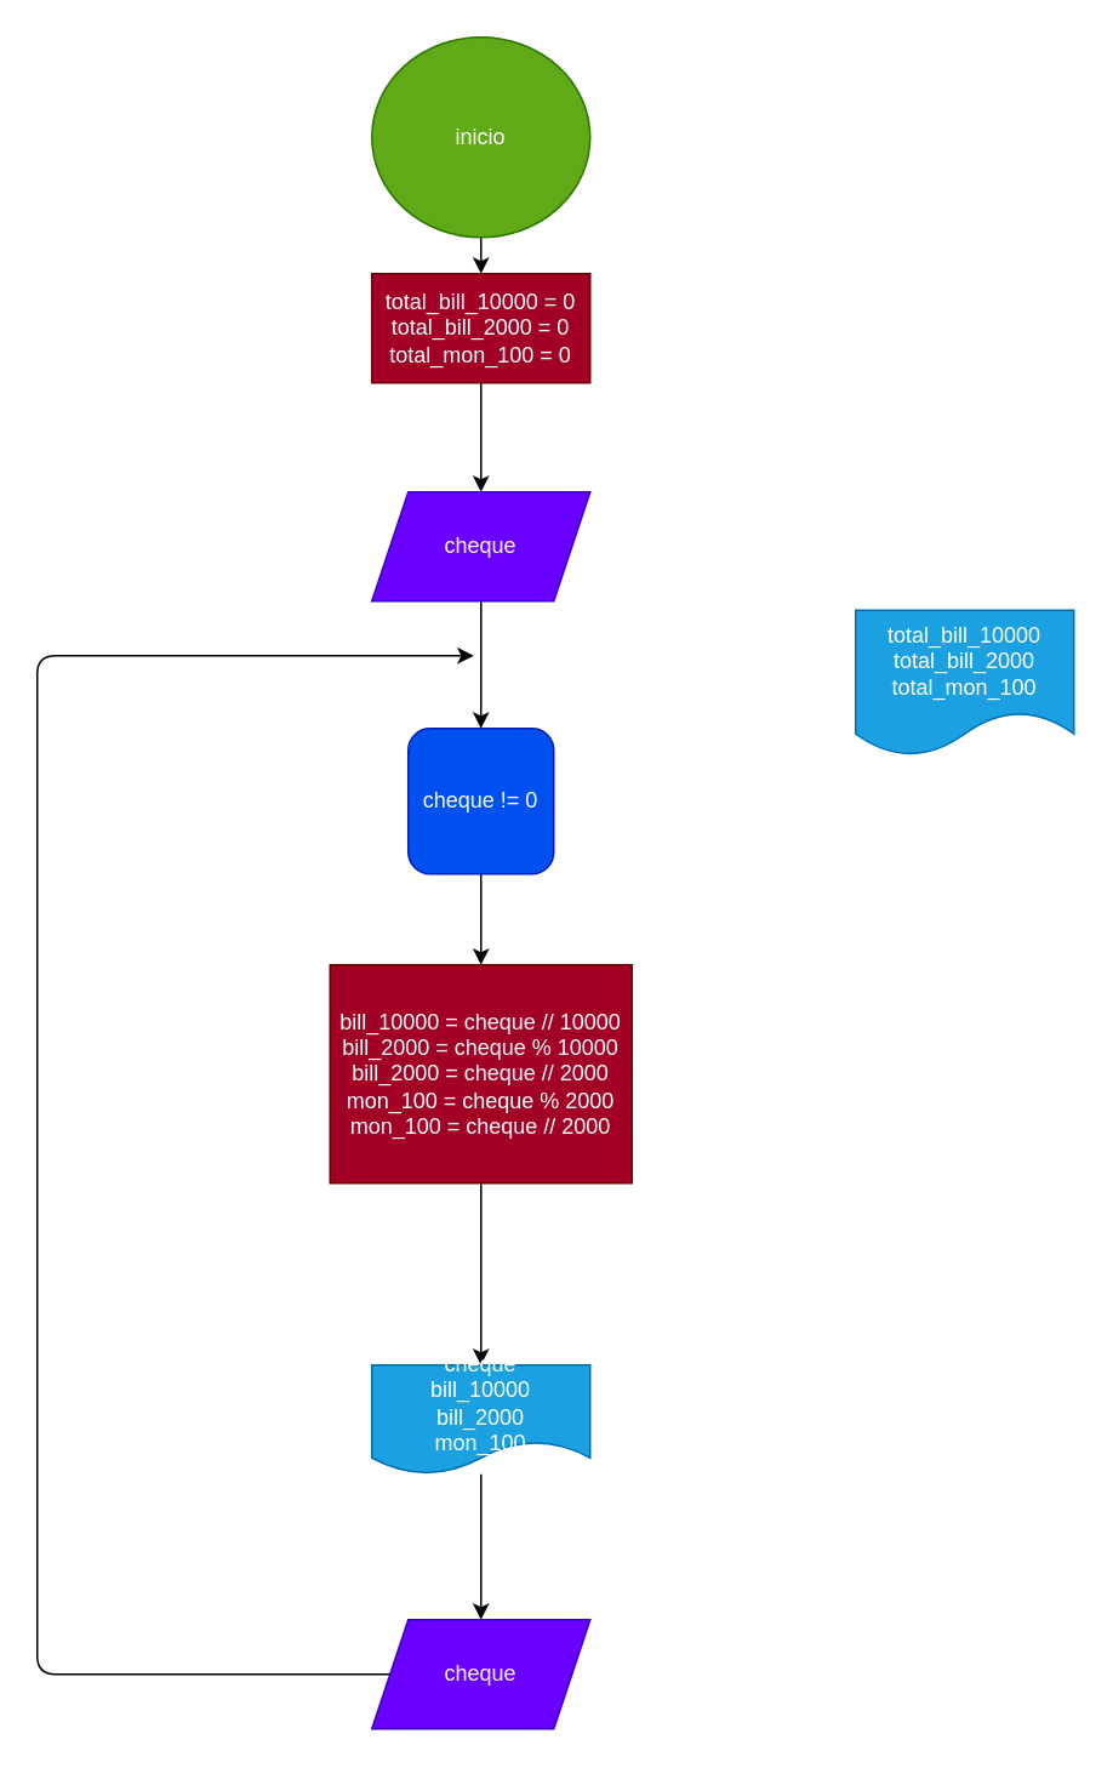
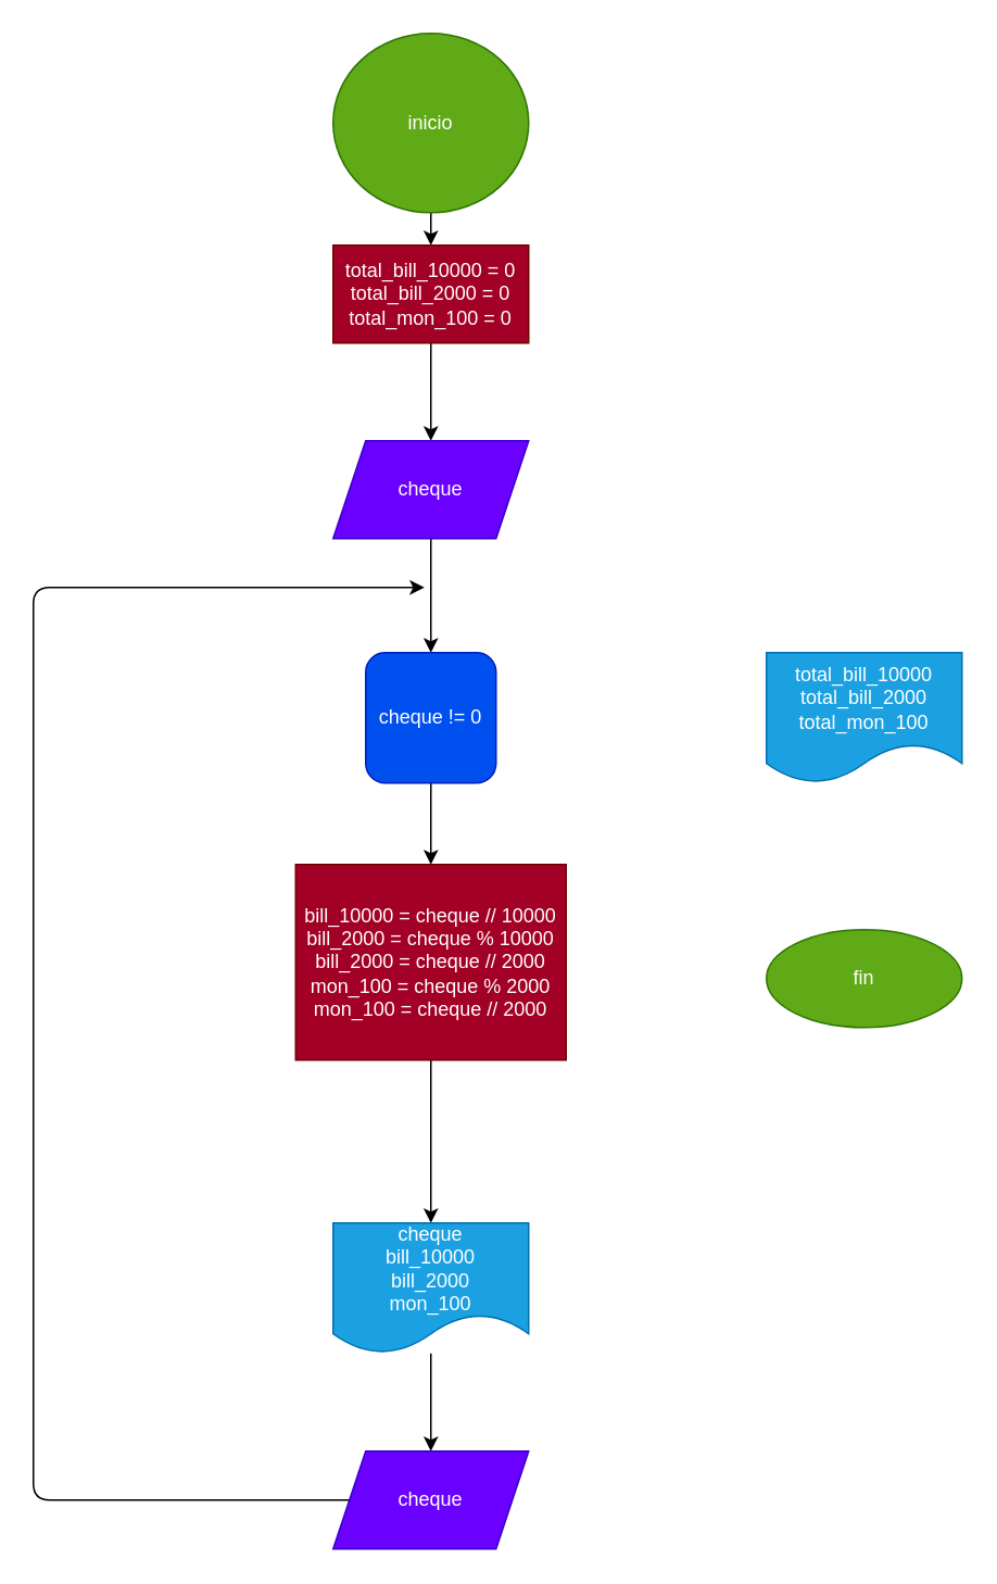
  <mxCell id="0" />
  <mxCell id="1" parent="0" />
  <mxCell id="2" value="" style="edgeStyle=none;html=1;" edge="1" parent="1" source="3" target="5"><mxGeometry relative="1" as="geometry" /></mxCell>
  <mxCell id="3" value="inicio" style="ellipse;whiteSpace=wrap;html=1;fillColor=#60a917;fontColor=#ffffff;strokeColor=#2D7600;" vertex="1" parent="1"><mxGeometry x="204" y="20" width="120" height="110" as="geometry" /></mxCell>
  <mxCell id="4" value="" style="edgeStyle=none;html=1;" edge="1" parent="1" source="5" target="7"><mxGeometry relative="1" as="geometry" /></mxCell>
  <mxCell id="5" value="total_bill_10000 = 0&lt;br&gt;total_bill_2000 = 0&lt;br&gt;total_mon_100 = 0" style="whiteSpace=wrap;html=1;fillColor=#a20025;fontColor=#ffffff;strokeColor=#6F0000;" vertex="1" parent="1"><mxGeometry x="204" y="150" width="120" height="60" as="geometry" /></mxCell>
  <mxCell id="6" value="" style="edgeStyle=none;html=1;" edge="1" parent="1" source="7" target="9"><mxGeometry relative="1" as="geometry" /></mxCell>
  <mxCell id="7" value="cheque" style="shape=parallelogram;perimeter=parallelogramPerimeter;whiteSpace=wrap;html=1;fixedSize=1;fillColor=#6a00ff;fontColor=#ffffff;strokeColor=#3700CC;" vertex="1" parent="1"><mxGeometry x="204" y="270" width="120" height="60" as="geometry" /></mxCell>
  <mxCell id="8" value="" style="edgeStyle=none;html=1;" edge="1" parent="1" source="9" target="13"><mxGeometry relative="1" as="geometry" /></mxCell>
  <mxCell id="9" value="cheque != 0" style="whiteSpace=wrap;html=1;fillColor=#0050ef;fontColor=#ffffff;strokeColor=#001DBC;rounded=1;" vertex="1" parent="1"><mxGeometry x="224" y="400" width="80" height="80" as="geometry" /></mxCell>
- <mxCell id="10" value="total_bill_10000&lt;br&gt;total_bill_2000&lt;br&gt;total_mon_100" style="shape=document;whiteSpace=wrap;html=1;boundedLbl=1;fillColor=#1ba1e2;fontColor=#ffffff;strokeColor=#006EAF;" vertex="1" parent="1"><mxGeometry x="470" y="335" width="120" height="80" as="geometry" /></mxCell>
+ <mxCell id="10" value="total_bill_10000&lt;br&gt;total_bill_2000&lt;br&gt;total_mon_100" style="shape=document;whiteSpace=wrap;html=1;boundedLbl=1;fillColor=#1ba1e2;fontColor=#ffffff;strokeColor=#006EAF;" vertex="1" parent="1"><mxGeometry x="470" y="400" width="120" height="80" as="geometry" /></mxCell>
+ <mxCell id="11" value="fin" style="ellipse;whiteSpace=wrap;html=1;fillColor=#60a917;fontColor=#ffffff;strokeColor=#2D7600;" vertex="1" parent="1"><mxGeometry x="470" y="570" width="120" height="60" as="geometry" /></mxCell>
  <mxCell id="12" value="" style="edgeStyle=none;html=1;" edge="1" parent="1" source="13" target="15"><mxGeometry relative="1" as="geometry" /></mxCell>
  <mxCell id="13" value="bill_10000 = cheque // 10000&lt;br&gt;bill_2000 = cheque % 10000&lt;br&gt;bill_2000 = cheque // 2000&lt;br&gt;mon_100 = cheque % 2000&lt;br&gt;mon_100 = cheque // 2000" style="whiteSpace=wrap;html=1;fillColor=#a20025;fontColor=#ffffff;strokeColor=#6F0000;" vertex="1" parent="1"><mxGeometry x="181" y="530" width="166" height="120" as="geometry" /></mxCell>
  <mxCell id="14" value="" style="edgeStyle=none;html=1;" edge="1" parent="1" source="15" target="16"><mxGeometry relative="1" as="geometry" /></mxCell>
- <mxCell id="15" value="cheque&lt;br&gt;bill_10000&lt;br&gt;bill_2000&lt;br&gt;mon_100" style="shape=document;whiteSpace=wrap;html=1;boundedLbl=1;fillColor=#1ba1e2;fontColor=#ffffff;strokeColor=#006EAF;" vertex="1" parent="1"><mxGeometry x="204" y="750" width="120" height="60" as="geometry" /></mxCell>
+ <mxCell id="15" value="cheque&lt;br&gt;bill_10000&lt;br&gt;bill_2000&lt;br&gt;mon_100" style="shape=document;whiteSpace=wrap;html=1;boundedLbl=1;fillColor=#1ba1e2;fontColor=#ffffff;strokeColor=#006EAF;" vertex="1" parent="1"><mxGeometry x="204" y="750" width="120" height="80" as="geometry" /></mxCell>
  <mxCell id="16" value="cheque" style="shape=parallelogram;perimeter=parallelogramPerimeter;whiteSpace=wrap;html=1;fixedSize=1;fillColor=#6a00ff;fontColor=#ffffff;strokeColor=#3700CC;" vertex="1" parent="1"><mxGeometry x="204" y="890" width="120" height="60" as="geometry" /></mxCell>
  <mxCell id="17" value="" style="endArrow=classic;html=1;exitX=0;exitY=0.5;exitDx=0;exitDy=0;" edge="1" parent="1" source="16"><mxGeometry width="50" height="50" relative="1" as="geometry"><mxPoint x="210" y="660" as="sourcePoint" /><mxPoint x="260" y="360" as="targetPoint" /><Array as="points"><mxPoint x="20" y="920" /><mxPoint x="20" y="360" /></Array></mxGeometry></mxCell>
